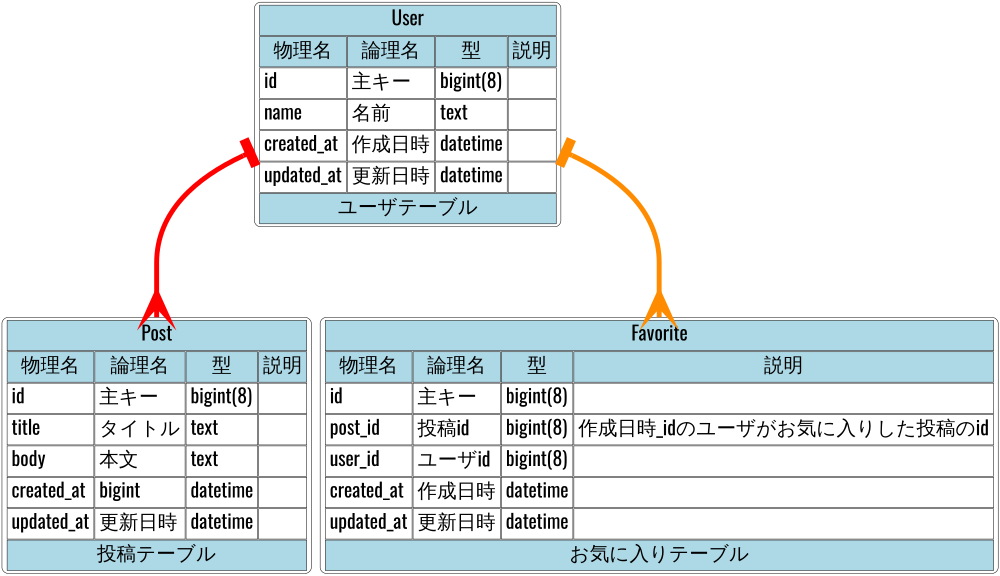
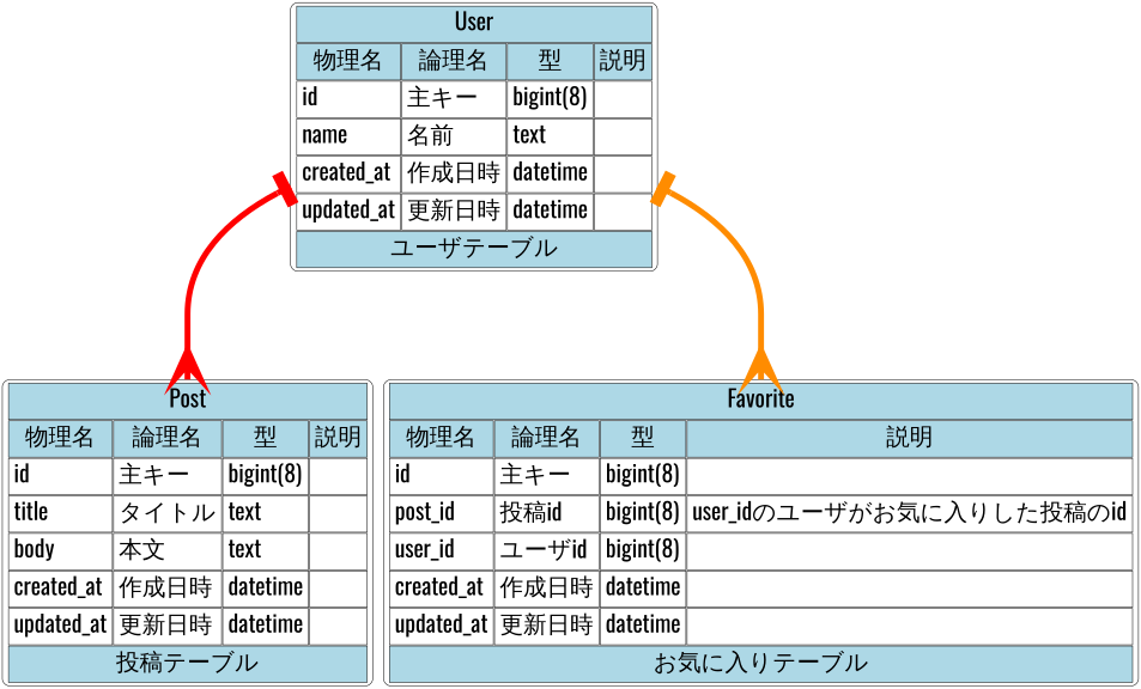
  digraph {
    fontname=Oswald
    node [fontname=Oswald fontsize=40 shape=Mrecord]
    edge [arrowhead=crow arrowsize=5 arrowtail=tee dir=both fontname=Oswald minlen=5 penwidth=10]
    n1 [label=<<table border='0' cellborder='1' cellpadding='8'><tr><td bgcolor='lightblue' colspan='4'>User</td></tr><tr><td bgcolor='lightblue'>物理名</td><td bgcolor='lightblue'>論理名</td><td bgcolor='lightblue'>型</td><td bgcolor='lightblue'>説明</td></tr><tr><td align='left'>id</td><td align='left'>主キー</td><td align='left'>bigint(8)</td><td align='left'></td></tr><tr><td align='left'>name</td><td align='left'>名前</td><td align='left'>text</td><td align='left'></td></tr><tr><td align='left'>created_at</td><td align='left'>作成日時</td><td align='left'>datetime</td><td align='left'></td></tr><tr><td align='left'>updated_at</td><td align='left'>更新日時</td><td align='left'>datetime</td><td align='left'></td></tr><tr><td bgcolor='lightblue' colspan='4'>ユーザテーブル</td></tr></table>>]
-   n2 [label=<<table border='0' cellborder='1' cellpadding='8'><tr><td bgcolor='lightblue' colspan='4'>Post</td></tr><tr><td bgcolor='lightblue'>物理名</td><td bgcolor='lightblue'>論理名</td><td bgcolor='lightblue'>型</td><td bgcolor='lightblue'>説明</td></tr><tr><td align='left'>id</td><td align='left'>主キー</td><td align='left'>bigint(8)</td><td align='left'></td></tr><tr><td align='left'>title</td><td align='left'>タイトル</td><td align='left'>text</td><td align='left'></td></tr><tr><td align='left'>body</td><td align='left'>本文</td><td align='left'>text</td><td align='left'></td></tr><tr><td align='left'>created_at</td><td align='left'>bigint</td><td align='left'>datetime</td><td align='left'></td></tr><tr><td align='left'>updated_at</td><td align='left'>更新日時</td><td align='left'>datetime</td><td align='left'></td></tr><tr><td bgcolor='lightblue' colspan='4'>投稿テーブル</td></tr></table>>]
-   n3 [label=<<table border='0' cellborder='1' cellpadding='8'><tr><td bgcolor='lightblue' colspan='4'>Favorite</td></tr><tr><td bgcolor='lightblue'>物理名</td><td bgcolor='lightblue'>論理名</td><td bgcolor='lightblue'>型</td><td bgcolor='lightblue'>説明</td></tr><tr><td align='left'>id</td><td align='left'>主キー</td><td align='left'>bigint(8)</td><td align='left'></td></tr><tr><td align='left'>post_id</td><td align='left'>投稿id</td><td align='left'>bigint(8)</td><td align='left'>作成日時_idのユーザがお気に入りした投稿のid</td></tr><tr><td align='left'>user_id</td><td align='left'>ユーザid</td><td align='left'>bigint(8)</td><td align='left'></td></tr><tr><td align='left'>created_at</td><td align='left'>作成日時</td><td align='left'>datetime</td><td align='left'></td></tr><tr><td align='left'>updated_at</td><td align='left'>更新日時</td><td align='left'>datetime</td><td align='left'></td></tr><tr><td bgcolor='lightblue' colspan='4'>お気に入りテーブル</td></tr></table>>]
+   n2 [label=<<table border='0' cellborder='1' cellpadding='8'><tr><td bgcolor='lightblue' colspan='4'>Post</td></tr><tr><td bgcolor='lightblue'>物理名</td><td bgcolor='lightblue'>論理名</td><td bgcolor='lightblue'>型</td><td bgcolor='lightblue'>説明</td></tr><tr><td align='left'>id</td><td align='left'>主キー</td><td align='left'>bigint(8)</td><td align='left'></td></tr><tr><td align='left'>title</td><td align='left'>タイトル</td><td align='left'>text</td><td align='left'></td></tr><tr><td align='left'>body</td><td align='left'>本文</td><td align='left'>text</td><td align='left'></td></tr><tr><td align='left'>created_at</td><td align='left'>作成日時</td><td align='left'>datetime</td><td align='left'></td></tr><tr><td align='left'>updated_at</td><td align='left'>更新日時</td><td align='left'>datetime</td><td align='left'></td></tr><tr><td bgcolor='lightblue' colspan='4'>投稿テーブル</td></tr></table>>]
+   n3 [label=<<table border='0' cellborder='1' cellpadding='8'><tr><td bgcolor='lightblue' colspan='4'>Favorite</td></tr><tr><td bgcolor='lightblue'>物理名</td><td bgcolor='lightblue'>論理名</td><td bgcolor='lightblue'>型</td><td bgcolor='lightblue'>説明</td></tr><tr><td align='left'>id</td><td align='left'>主キー</td><td align='left'>bigint(8)</td><td align='left'></td></tr><tr><td align='left'>post_id</td><td align='left'>投稿id</td><td align='left'>bigint(8)</td><td align='left'>user_idのユーザがお気に入りした投稿のid</td></tr><tr><td align='left'>user_id</td><td align='left'>ユーザid</td><td align='left'>bigint(8)</td><td align='left'></td></tr><tr><td align='left'>created_at</td><td align='left'>作成日時</td><td align='left'>datetime</td><td align='left'></td></tr><tr><td align='left'>updated_at</td><td align='left'>更新日時</td><td align='left'>datetime</td><td align='left'></td></tr><tr><td bgcolor='lightblue' colspan='4'>お気に入りテーブル</td></tr></table>>]
    n1 -> n2 [color=red]
    n1 -> n3 [color=darkorange]
  }
